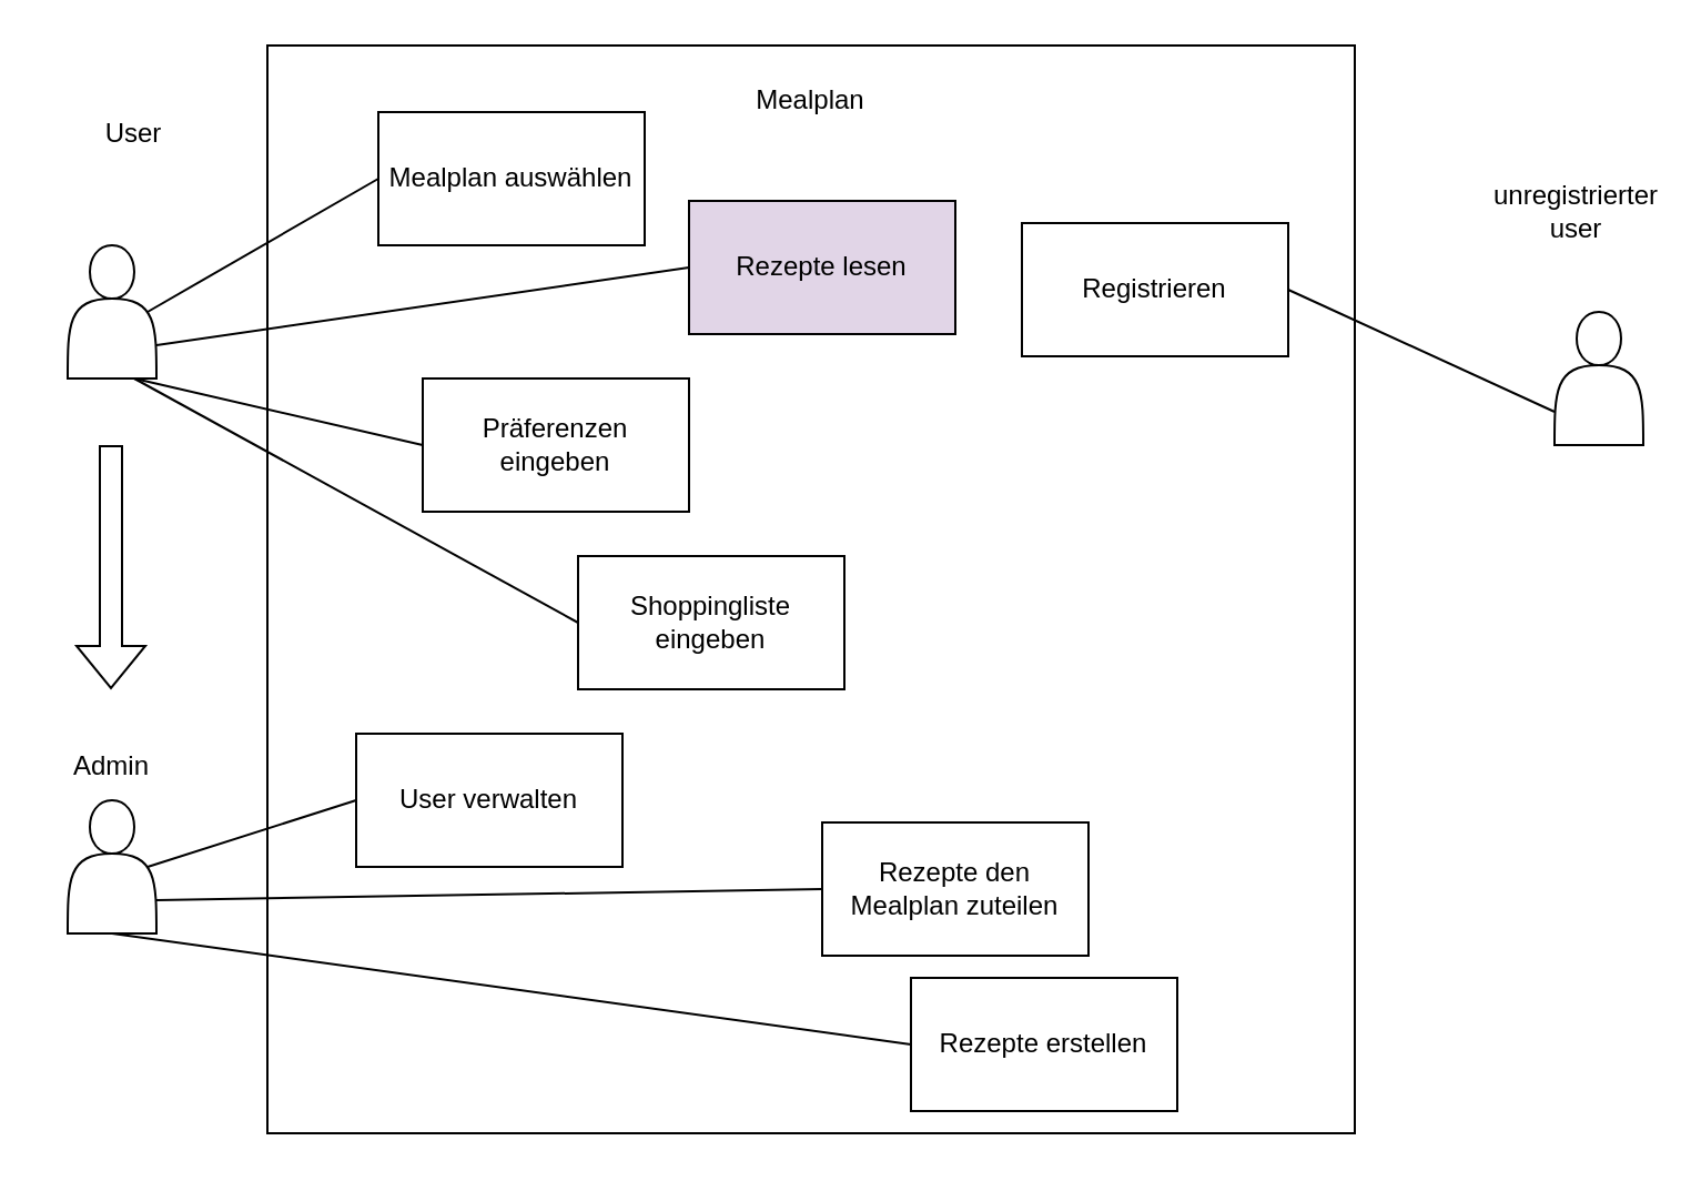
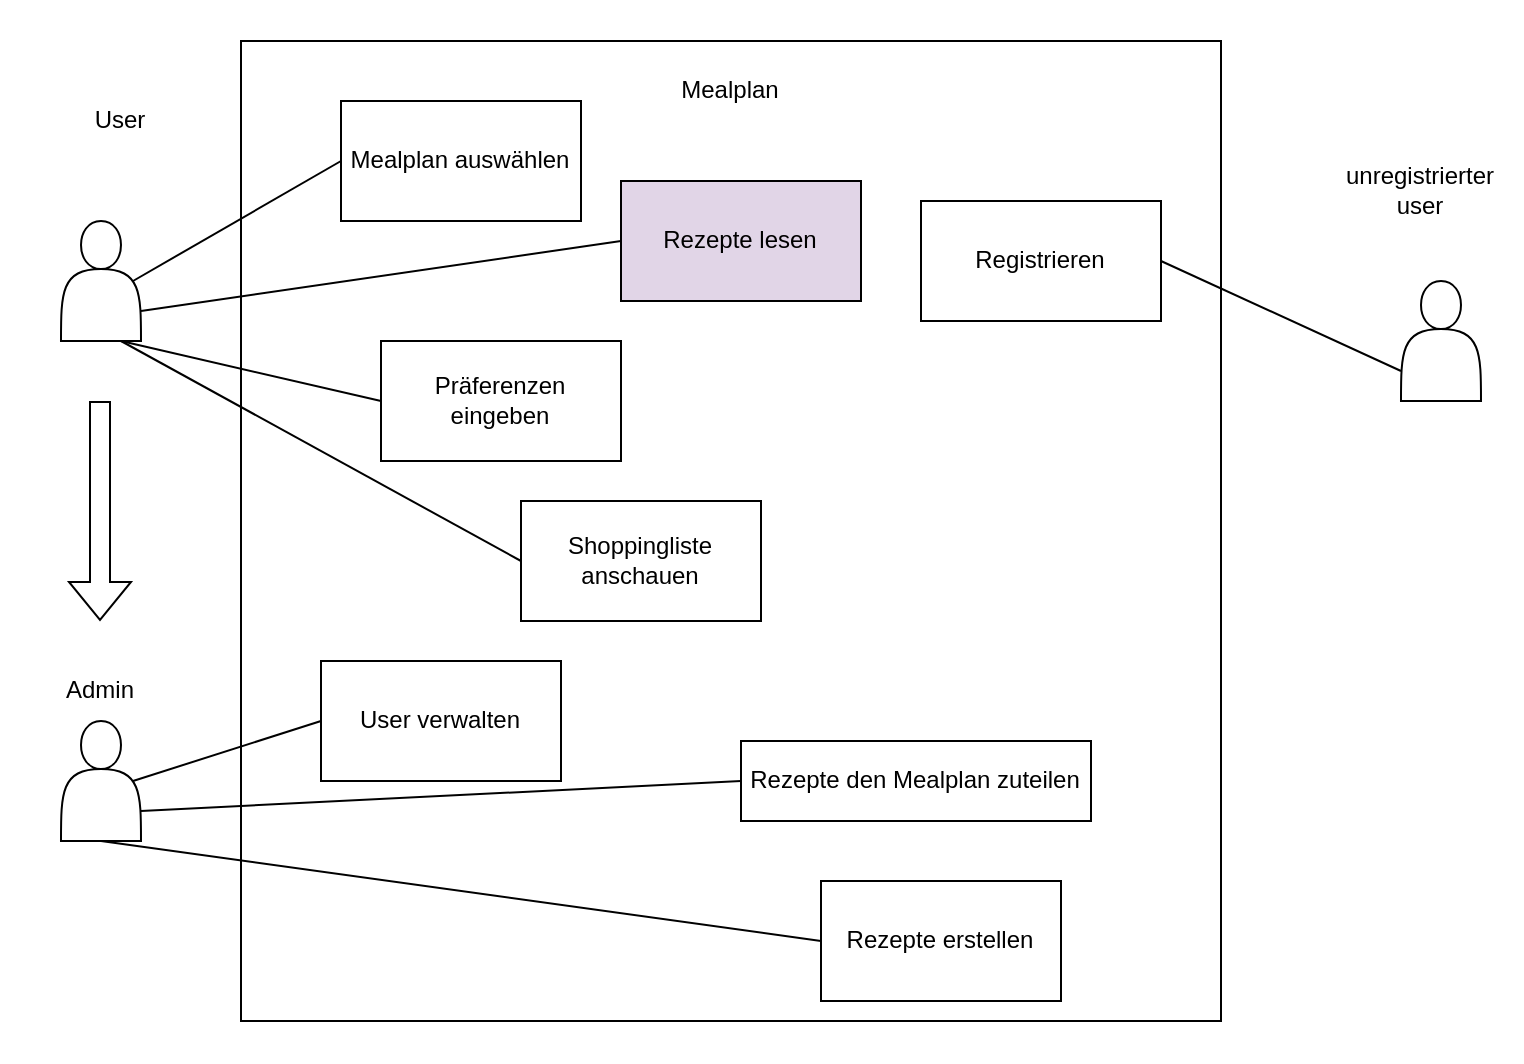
  <mxCell id="0" />
  <mxCell id="1" parent="0" />
  <mxCell id="2" value="" style="whiteSpace=wrap;html=1;aspect=fixed;" parent="1" vertex="1"><mxGeometry x="120" y="20" width="490" height="490" as="geometry" /></mxCell>
  <mxCell id="3" value="Mealplan" style="text;html=1;align=center;verticalAlign=middle;whiteSpace=wrap;rounded=0;" parent="1" vertex="1"><mxGeometry x="335" y="30" width="60" height="30" as="geometry" /></mxCell>
  <mxCell id="4" value="" style="shape=actor;whiteSpace=wrap;html=1;" parent="1" vertex="1"><mxGeometry x="30" y="110" width="40" height="60" as="geometry" /></mxCell>
  <mxCell id="5" value="" style="shape=actor;whiteSpace=wrap;html=1;" parent="1" vertex="1"><mxGeometry x="700" y="140" width="40" height="60" as="geometry" /></mxCell>
  <mxCell id="6" value="User" style="text;html=1;align=center;verticalAlign=middle;whiteSpace=wrap;rounded=0;" parent="1" vertex="1"><mxGeometry x="30" y="45" width="60" height="30" as="geometry" /></mxCell>
  <mxCell id="7" value="unregistrierter user" style="text;html=1;align=center;verticalAlign=middle;whiteSpace=wrap;rounded=0;" parent="1" vertex="1"><mxGeometry x="680" y="80" width="60" height="30" as="geometry" /></mxCell>
  <mxCell id="8" value="Registrieren" style="rounded=0;whiteSpace=wrap;html=1;" parent="1" vertex="1"><mxGeometry x="460" y="100" width="120" height="60" as="geometry" /></mxCell>
  <mxCell id="9" value="Präferenzen eingeben" style="rounded=0;whiteSpace=wrap;html=1;" parent="1" vertex="1"><mxGeometry x="190" y="170" width="120" height="60" as="geometry" /></mxCell>
- <mxCell id="10" value="Shoppingliste eingeben" style="rounded=0;whiteSpace=wrap;html=1;" parent="1" vertex="1"><mxGeometry x="260" y="250" width="120" height="60" as="geometry" /></mxCell>
+ <mxCell id="10" value="Shoppingliste anschauen" style="rounded=0;whiteSpace=wrap;html=1;" parent="1" vertex="1"><mxGeometry x="260" y="250" width="120" height="60" as="geometry" /></mxCell>
  <mxCell id="11" value="Rezepte lesen" style="rounded=0;whiteSpace=wrap;html=1;fillColor=#e1d5e7;" parent="1" vertex="1"><mxGeometry x="310" y="90" width="120" height="60" as="geometry" /></mxCell>
  <mxCell id="12" value="" style="endArrow=none;html=1;rounded=0;exitX=0;exitY=0.75;exitDx=0;exitDy=0;entryX=1;entryY=0.5;entryDx=0;entryDy=0;" parent="1" source="5" target="8" edge="1"><mxGeometry width="50" height="50" relative="1" as="geometry"><mxPoint x="80" y="380" as="sourcePoint" /><mxPoint x="130" y="330" as="targetPoint" /></mxGeometry></mxCell>
  <mxCell id="13" value="" style="endArrow=none;html=1;rounded=0;exitX=0.75;exitY=1;exitDx=0;exitDy=0;entryX=0;entryY=0.5;entryDx=0;entryDy=0;" parent="1" source="4" target="9" edge="1"><mxGeometry width="50" height="50" relative="1" as="geometry"><mxPoint x="80" y="195" as="sourcePoint" /><mxPoint x="230" y="150" as="targetPoint" /></mxGeometry></mxCell>
  <mxCell id="14" value="" style="endArrow=none;html=1;rounded=0;exitX=0.75;exitY=1;exitDx=0;exitDy=0;entryX=0;entryY=0.5;entryDx=0;entryDy=0;" parent="1" source="4" target="10" edge="1"><mxGeometry width="50" height="50" relative="1" as="geometry"><mxPoint x="80" y="180" as="sourcePoint" /><mxPoint x="170" y="250" as="targetPoint" /></mxGeometry></mxCell>
  <mxCell id="15" value="" style="endArrow=none;html=1;rounded=0;exitX=1;exitY=0.75;exitDx=0;exitDy=0;entryX=0;entryY=0.5;entryDx=0;entryDy=0;" parent="1" source="4" target="11" edge="1"><mxGeometry width="50" height="50" relative="1" as="geometry"><mxPoint x="80" y="180" as="sourcePoint" /><mxPoint x="170" y="340" as="targetPoint" /></mxGeometry></mxCell>
  <mxCell id="16" value="" style="shape=actor;whiteSpace=wrap;html=1;" vertex="1" parent="1"><mxGeometry x="30" y="360" width="40" height="60" as="geometry" /></mxCell>
  <mxCell id="17" value="User verwalten" style="rounded=0;whiteSpace=wrap;html=1;" vertex="1" parent="1"><mxGeometry x="160" y="330" width="120" height="60" as="geometry" /></mxCell>
  <mxCell id="18" value="Rezepte erstellen" style="rounded=0;whiteSpace=wrap;html=1;" vertex="1" parent="1"><mxGeometry x="410" y="440" width="120" height="60" as="geometry" /></mxCell>
  <mxCell id="19" value="Mealplan auswählen" style="rounded=0;whiteSpace=wrap;html=1;" vertex="1" parent="1"><mxGeometry x="170" y="50" width="120" height="60" as="geometry" /></mxCell>
- <mxCell id="20" value="Rezepte den Mealplan zuteilen" style="rounded=0;whiteSpace=wrap;html=1;" vertex="1" parent="1"><mxGeometry x="370" y="370" width="120" height="60" as="geometry" /></mxCell>
+ <mxCell id="20" value="Rezepte den Mealplan zuteilen" style="rounded=0;whiteSpace=wrap;html=1;" vertex="1" parent="1"><mxGeometry x="370" y="370" width="175" height="40" as="geometry" /></mxCell>
  <mxCell id="21" value="Admin" style="text;html=1;align=center;verticalAlign=middle;whiteSpace=wrap;rounded=0;" vertex="1" parent="1"><mxGeometry x="20" y="330" width="60" height="30" as="geometry" /></mxCell>
  <mxCell id="22" value="" style="endArrow=none;html=1;rounded=0;exitX=0.9;exitY=0.5;exitDx=0;exitDy=0;exitPerimeter=0;entryX=0;entryY=0.5;entryDx=0;entryDy=0;" edge="1" parent="1" source="4" target="19"><mxGeometry width="50" height="50" relative="1" as="geometry"><mxPoint x="90" y="130" as="sourcePoint" /><mxPoint x="140" y="80" as="targetPoint" /></mxGeometry></mxCell>
  <mxCell id="23" value="" style="endArrow=none;html=1;rounded=0;exitX=0;exitY=0.5;exitDx=0;exitDy=0;entryX=0.9;entryY=0.5;entryDx=0;entryDy=0;entryPerimeter=0;" edge="1" parent="1" source="17" target="16"><mxGeometry width="50" height="50" relative="1" as="geometry"><mxPoint x="450" y="75" as="sourcePoint" /><mxPoint x="544" y="15" as="targetPoint" /></mxGeometry></mxCell>
  <mxCell id="24" value="" style="endArrow=none;html=1;rounded=0;exitX=0;exitY=0.5;exitDx=0;exitDy=0;entryX=1;entryY=0.75;entryDx=0;entryDy=0;" edge="1" parent="1" source="20" target="16"><mxGeometry width="50" height="50" relative="1" as="geometry"><mxPoint x="580" y="140" as="sourcePoint" /><mxPoint x="690" y="155" as="targetPoint" /></mxGeometry></mxCell>
  <mxCell id="25" value="" style="endArrow=none;html=1;rounded=0;entryX=0.5;entryY=1;entryDx=0;entryDy=0;exitX=0;exitY=0.5;exitDx=0;exitDy=0;" edge="1" parent="1" source="18" target="16"><mxGeometry width="50" height="50" relative="1" as="geometry"><mxPoint x="650" y="330" as="sourcePoint" /><mxPoint x="700" y="170" as="targetPoint" /><Array as="points" /></mxGeometry></mxCell>
  <mxCell id="26" value="" style="shape=flexArrow;endArrow=classic;html=1;rounded=0;" edge="1" parent="1"><mxGeometry width="50" height="50" relative="1" as="geometry"><mxPoint x="49.5" y="200" as="sourcePoint" /><mxPoint x="49.5" y="310" as="targetPoint" /></mxGeometry></mxCell>
